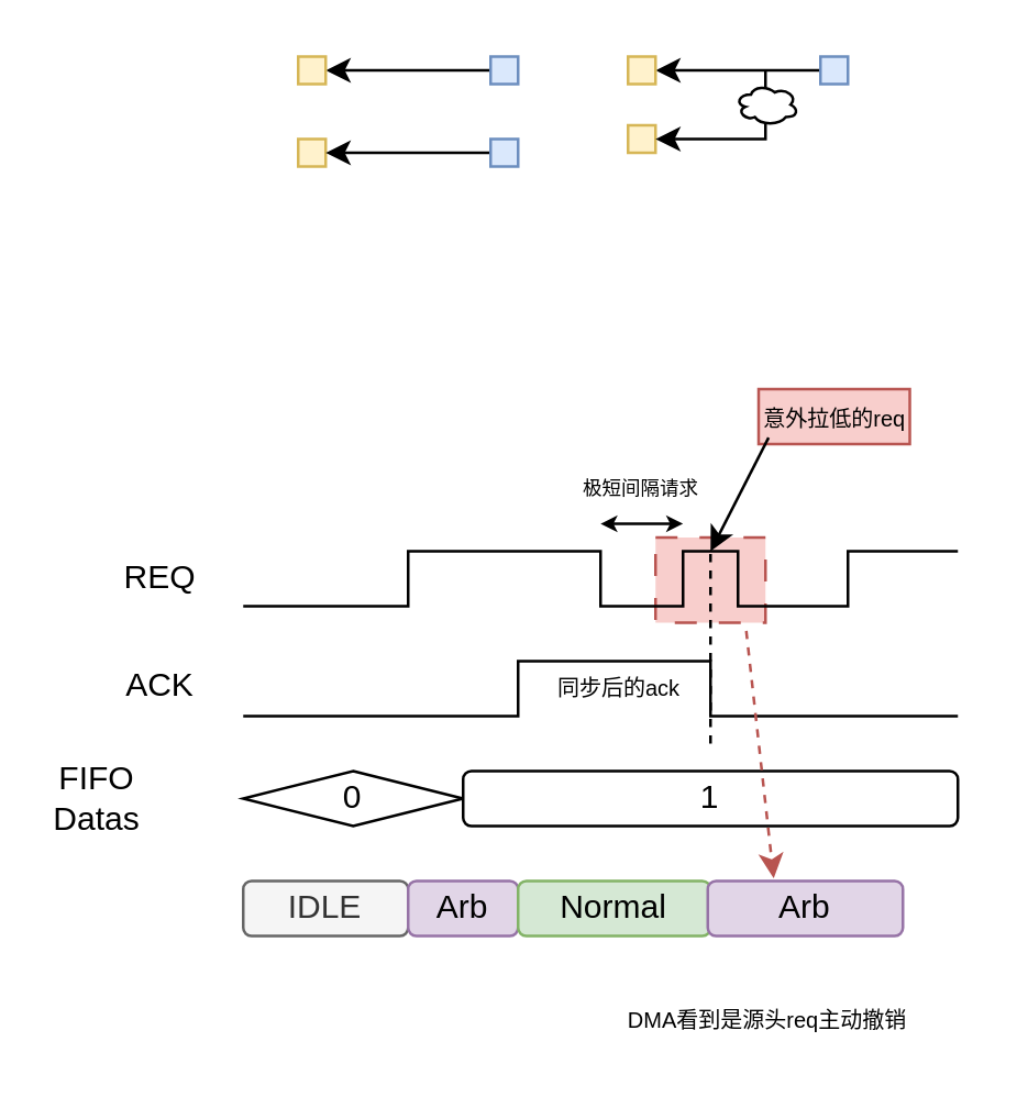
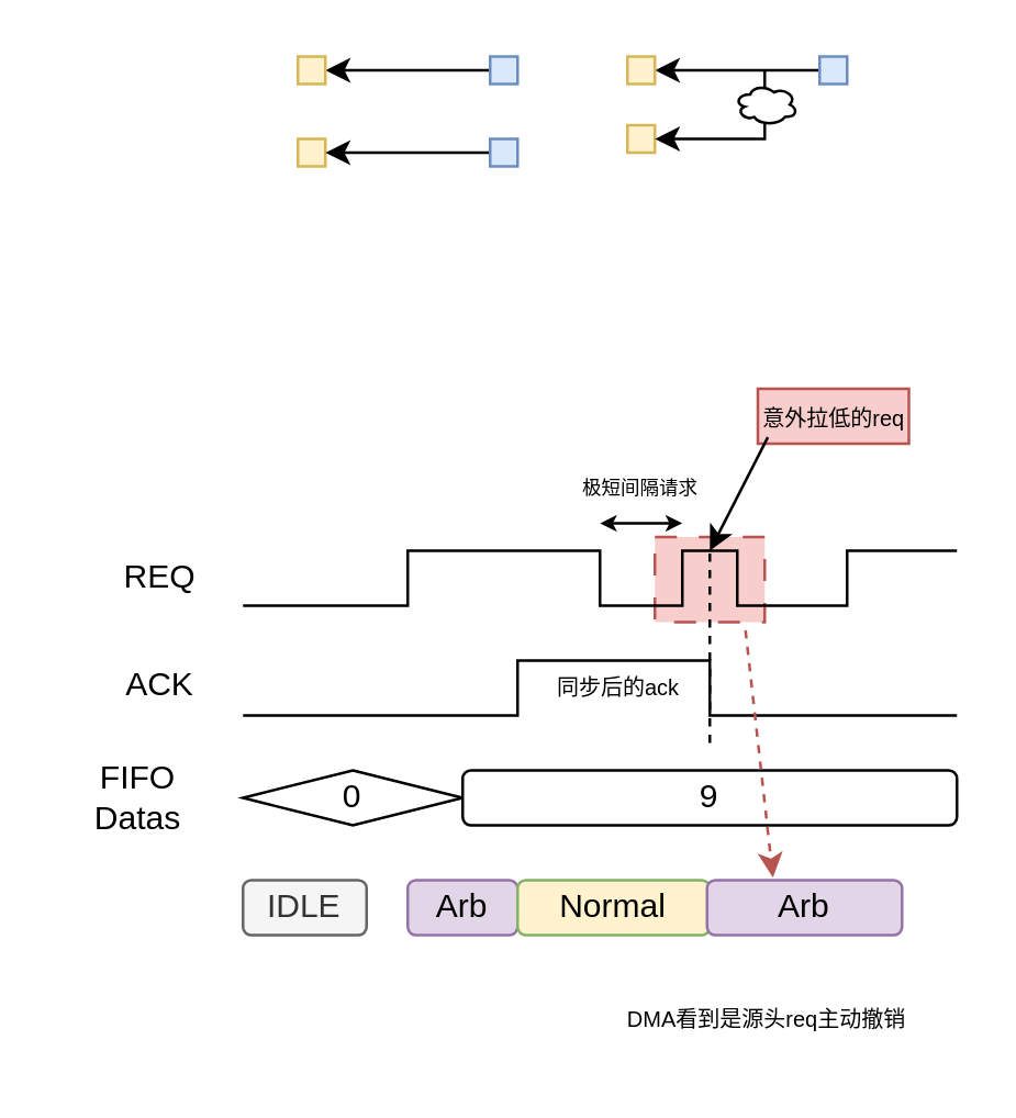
  <mxCell id="0" />
  <mxCell id="1" parent="0" />
  <mxCell id="2" value="" style="rounded=0;whiteSpace=wrap;html=1;dashed=1;dashPattern=8 8;fillColor=#f8cecc;strokeColor=#b85450;" vertex="1" parent="1"><mxGeometry x="238" y="195" width="40" height="31" as="geometry" /></mxCell>
  <mxCell id="3" value="" style="rounded=0;whiteSpace=wrap;html=1;fillColor=#fff2cc;strokeColor=#d6b656;" vertex="1" parent="1"><mxGeometry x="108" y="50" width="10" height="10" as="geometry" /></mxCell>
  <mxCell id="4" style="edgeStyle=orthogonalEdgeStyle;rounded=0;orthogonalLoop=1;jettySize=auto;html=1;entryX=1;entryY=0.5;entryDx=0;entryDy=0;" edge="1" parent="1" source="5" target="6"><mxGeometry relative="1" as="geometry" /></mxCell>
  <mxCell id="5" value="" style="rounded=0;whiteSpace=wrap;html=1;fillColor=#dae8fc;strokeColor=#6c8ebf;" vertex="1" parent="1"><mxGeometry x="178" y="20" width="10" height="10" as="geometry" /></mxCell>
  <mxCell id="6" value="" style="rounded=0;whiteSpace=wrap;html=1;fillColor=#fff2cc;strokeColor=#d6b656;" vertex="1" parent="1"><mxGeometry x="108" y="20" width="10" height="10" as="geometry" /></mxCell>
  <mxCell id="7" style="edgeStyle=orthogonalEdgeStyle;rounded=0;orthogonalLoop=1;jettySize=auto;html=1;entryX=1;entryY=0.5;entryDx=0;entryDy=0;" edge="1" parent="1" source="8" target="3"><mxGeometry relative="1" as="geometry" /></mxCell>
  <mxCell id="8" value="" style="rounded=0;whiteSpace=wrap;html=1;fillColor=#dae8fc;strokeColor=#6c8ebf;" vertex="1" parent="1"><mxGeometry x="178" y="50" width="10" height="10" as="geometry" /></mxCell>
  <mxCell id="9" value="" style="rounded=0;whiteSpace=wrap;html=1;fillColor=#fff2cc;strokeColor=#d6b656;" vertex="1" parent="1"><mxGeometry x="228" y="45" width="10" height="10" as="geometry" /></mxCell>
  <mxCell id="10" style="edgeStyle=orthogonalEdgeStyle;rounded=0;orthogonalLoop=1;jettySize=auto;html=1;entryX=1;entryY=0.5;entryDx=0;entryDy=0;" edge="1" parent="1" source="11" target="12"><mxGeometry relative="1" as="geometry" /></mxCell>
  <mxCell id="11" value="" style="rounded=0;whiteSpace=wrap;html=1;fillColor=#dae8fc;strokeColor=#6c8ebf;" vertex="1" parent="1"><mxGeometry x="298" y="20" width="10" height="10" as="geometry" /></mxCell>
  <mxCell id="12" value="" style="rounded=0;whiteSpace=wrap;html=1;fillColor=#fff2cc;strokeColor=#d6b656;" vertex="1" parent="1"><mxGeometry x="228" y="20" width="10" height="10" as="geometry" /></mxCell>
  <mxCell id="13" style="edgeStyle=orthogonalEdgeStyle;rounded=0;orthogonalLoop=1;jettySize=auto;html=1;entryX=1;entryY=0.5;entryDx=0;entryDy=0;" edge="1" parent="1" target="9"><mxGeometry relative="1" as="geometry"><mxPoint x="278" y="25" as="sourcePoint" /><Array as="points"><mxPoint x="278" y="50" /></Array></mxGeometry></mxCell>
  <mxCell id="14" value="" style="ellipse;shape=cloud;whiteSpace=wrap;html=1;" vertex="1" parent="1"><mxGeometry x="267" y="30" width="23" height="15" as="geometry" /></mxCell>
  <mxCell id="15" value="" style="endArrow=none;html=1;rounded=0;" edge="1" parent="1"><mxGeometry width="50" height="50" relative="1" as="geometry"><mxPoint x="88" y="220" as="sourcePoint" /><mxPoint x="348" y="200" as="targetPoint" /><Array as="points"><mxPoint x="148" y="220" /><mxPoint x="148" y="200" /><mxPoint x="218" y="200" /><mxPoint x="218" y="220" /><mxPoint x="248" y="220" /><mxPoint x="248" y="200" /><mxPoint x="268" y="200" /><mxPoint x="268" y="220" /><mxPoint x="308" y="220" /><mxPoint x="308" y="200" /></Array></mxGeometry></mxCell>
  <mxCell id="16" value="" style="endArrow=none;html=1;rounded=0;" edge="1" parent="1"><mxGeometry width="50" height="50" relative="1" as="geometry"><mxPoint x="88" y="260" as="sourcePoint" /><mxPoint x="348" y="260" as="targetPoint" /><Array as="points"><mxPoint x="188" y="260" /><mxPoint x="188" y="240" /><mxPoint x="258" y="240" /><mxPoint x="258" y="260" /></Array></mxGeometry></mxCell>
  <mxCell id="17" value="0" style="rhombus;whiteSpace=wrap;html=1;" vertex="1" parent="1"><mxGeometry x="88" y="280" width="80" height="20" as="geometry" /></mxCell>
- <mxCell id="18" value="1" style="rounded=1;whiteSpace=wrap;html=1;" vertex="1" parent="1"><mxGeometry x="168" y="280" width="180" height="20" as="geometry" /></mxCell>
- <mxCell id="19" value="IDLE" style="rounded=1;whiteSpace=wrap;html=1;fillColor=#f5f5f5;fontColor=#333333;strokeColor=#666666;" vertex="1" parent="1"><mxGeometry x="88" y="320" width="60" height="20" as="geometry" /></mxCell>
+ <mxCell id="18" value="9" style="rounded=1;whiteSpace=wrap;html=1;" vertex="1" parent="1"><mxGeometry x="168" y="280" width="180" height="20" as="geometry" /></mxCell>
+ <mxCell id="19" value="IDLE" style="rounded=1;whiteSpace=wrap;html=1;fillColor=#f5f5f5;fontColor=#333333;strokeColor=#666666;" vertex="1" parent="1"><mxGeometry x="88" y="320" width="45" height="20" as="geometry" /></mxCell>
  <mxCell id="20" value="Arb" style="rounded=1;whiteSpace=wrap;html=1;fillColor=#e1d5e7;strokeColor=#9673a6;" vertex="1" parent="1"><mxGeometry x="148" y="320" width="40" height="20" as="geometry" /></mxCell>
- <mxCell id="21" value="&lt;div&gt;Normal&lt;/div&gt;" style="rounded=1;whiteSpace=wrap;html=1;fillColor=#d5e8d4;strokeColor=#82b366;" vertex="1" parent="1"><mxGeometry x="188" y="320" width="70" height="20" as="geometry" /></mxCell>
+ <mxCell id="21" value="&lt;div&gt;Normal&lt;/div&gt;" style="rounded=1;whiteSpace=wrap;html=1;fillColor=#fff2cc;strokeColor=#82b366;" vertex="1" parent="1"><mxGeometry x="188" y="320" width="70" height="20" as="geometry" /></mxCell>
  <mxCell id="22" value="Arb" style="rounded=1;whiteSpace=wrap;html=1;fillColor=#e1d5e7;strokeColor=#9673a6;" vertex="1" parent="1"><mxGeometry x="257" y="320" width="71" height="20" as="geometry" /></mxCell>
  <mxCell id="23" value="" style="endArrow=classic;startArrow=classic;html=1;rounded=0;startSize=3;endSize=3;" edge="1" parent="1"><mxGeometry width="50" height="50" relative="1" as="geometry"><mxPoint x="218" y="190" as="sourcePoint" /><mxPoint x="248" y="190" as="targetPoint" /></mxGeometry></mxCell>
  <mxCell id="24" value="&lt;font style=&quot;font-size: 7px;&quot;&gt;极短间隔请求&lt;/font&gt;" style="text;html=1;whiteSpace=wrap;strokeColor=none;fillColor=none;align=center;verticalAlign=middle;rounded=0;" vertex="1" parent="1"><mxGeometry x="203" y="161" width="60" height="30" as="geometry" /></mxCell>
  <mxCell id="25" value="&lt;font style=&quot;font-size: 8px;&quot;&gt;同步后的ack&lt;/font&gt;" style="text;html=1;whiteSpace=wrap;strokeColor=none;fillColor=none;align=center;verticalAlign=middle;rounded=0;" vertex="1" parent="1"><mxGeometry x="195" y="234" width="60" height="30" as="geometry" /></mxCell>
  <mxCell id="26" value="&lt;font style=&quot;font-size: 8px;&quot;&gt;意外拉低的req&lt;/font&gt;" style="text;html=1;whiteSpace=wrap;strokeColor=#b85450;fillColor=#f8cecc;align=center;verticalAlign=middle;rounded=0;" vertex="1" parent="1"><mxGeometry x="275.5" y="141" width="55" height="20" as="geometry" /></mxCell>
  <mxCell id="27" value="" style="endArrow=classic;html=1;rounded=0;exitX=0.066;exitY=0.882;exitDx=0;exitDy=0;exitPerimeter=0;" edge="1" parent="1" source="26"><mxGeometry width="50" height="50" relative="1" as="geometry"><mxPoint x="248" y="241" as="sourcePoint" /><mxPoint x="258" y="200" as="targetPoint" /></mxGeometry></mxCell>
  <mxCell id="28" value="" style="endArrow=none;html=1;rounded=0;entryX=0.5;entryY=1;entryDx=0;entryDy=0;dashed=1;" edge="1" parent="1"><mxGeometry width="50" height="50" relative="1" as="geometry"><mxPoint x="258" y="270" as="sourcePoint" /><mxPoint x="258" y="199" as="targetPoint" /></mxGeometry></mxCell>
  <mxCell id="29" value="" style="endArrow=classic;html=1;rounded=0;entryX=0.42;entryY=0;entryDx=0;entryDy=0;entryPerimeter=0;dashed=1;fillColor=#f8cecc;strokeColor=#b85450;" edge="1" parent="1"><mxGeometry width="50" height="50" relative="1" as="geometry"><mxPoint x="271" y="229" as="sourcePoint" /><mxPoint x="281" y="319" as="targetPoint" /></mxGeometry></mxCell>
  <mxCell id="30" value="&lt;font style=&quot;font-size: 8px;&quot;&gt;DMA看到是源头req主动撤销&lt;/font&gt;" style="text;html=1;whiteSpace=wrap;strokeColor=none;fillColor=none;align=center;verticalAlign=middle;rounded=0;" vertex="1" parent="1"><mxGeometry x="213.5" y="355" width="130" height="30" as="geometry" /></mxCell>
  <mxCell id="31" value="REQ" style="text;html=1;whiteSpace=wrap;strokeColor=none;fillColor=none;align=center;verticalAlign=middle;rounded=0;" vertex="1" parent="1"><mxGeometry x="28" y="195" width="60" height="30" as="geometry" /></mxCell>
  <mxCell id="32" value="ACK" style="text;html=1;whiteSpace=wrap;strokeColor=none;fillColor=none;align=center;verticalAlign=middle;rounded=0;" vertex="1" parent="1"><mxGeometry x="28" y="234" width="60" height="30" as="geometry" /></mxCell>
- <mxCell id="33" value="FIFO Datas" style="text;html=1;whiteSpace=wrap;strokeColor=none;fillColor=none;align=center;verticalAlign=middle;rounded=0;" vertex="1" parent="1"><mxGeometry x="5" y="275" width="60" height="30" as="geometry" /></mxCell>
+ <mxCell id="33" value="FIFO Datas" style="text;html=1;whiteSpace=wrap;strokeColor=none;fillColor=none;align=center;verticalAlign=middle;rounded=0;" vertex="1" parent="1"><mxGeometry x="20" y="275" width="60" height="30" as="geometry" /></mxCell>
